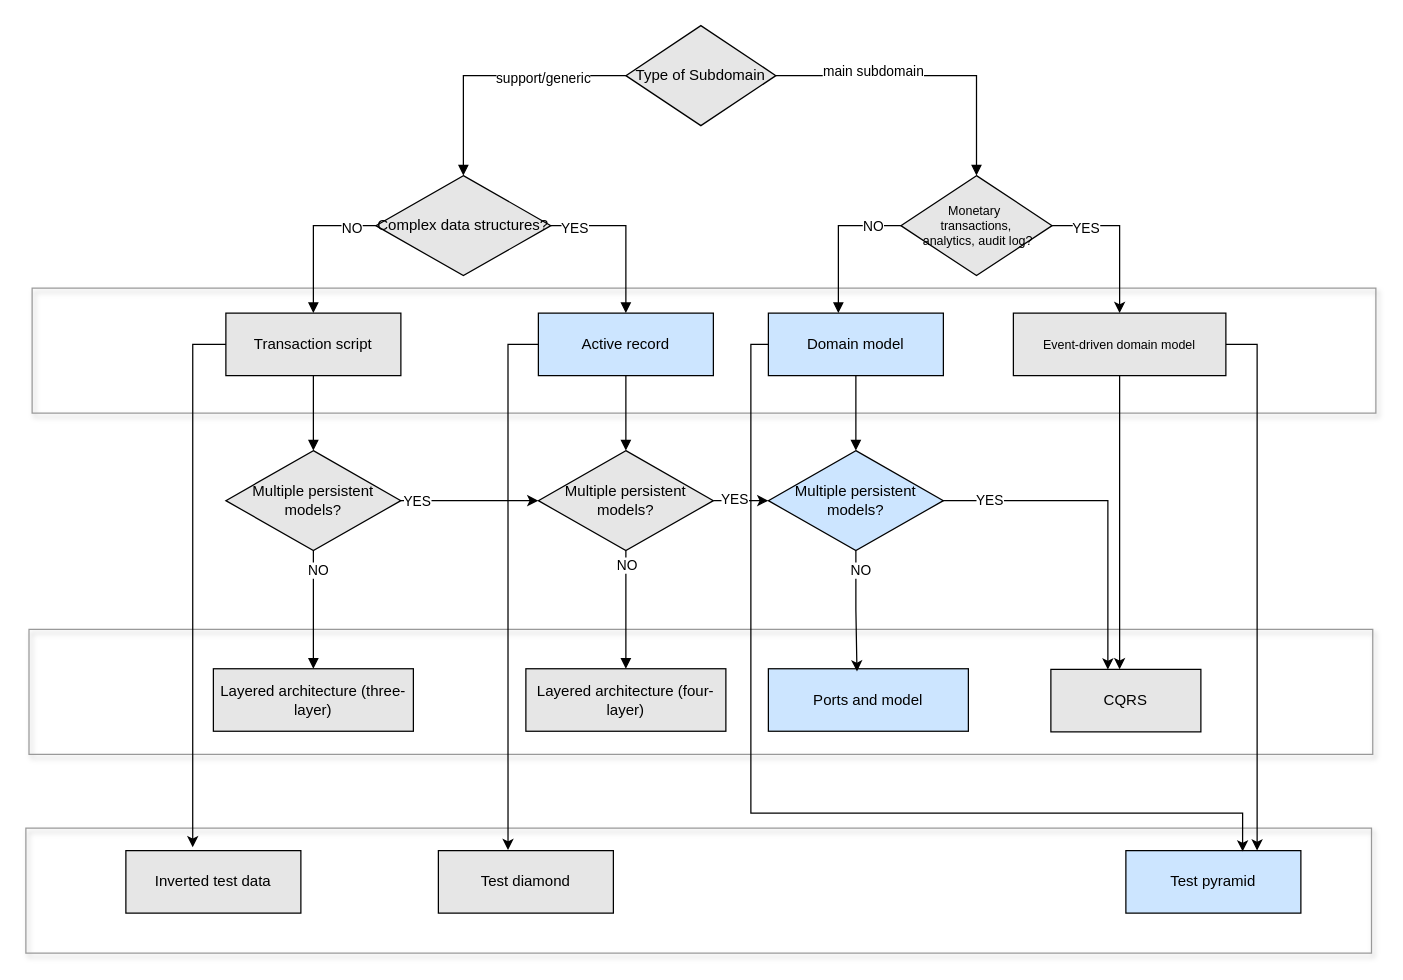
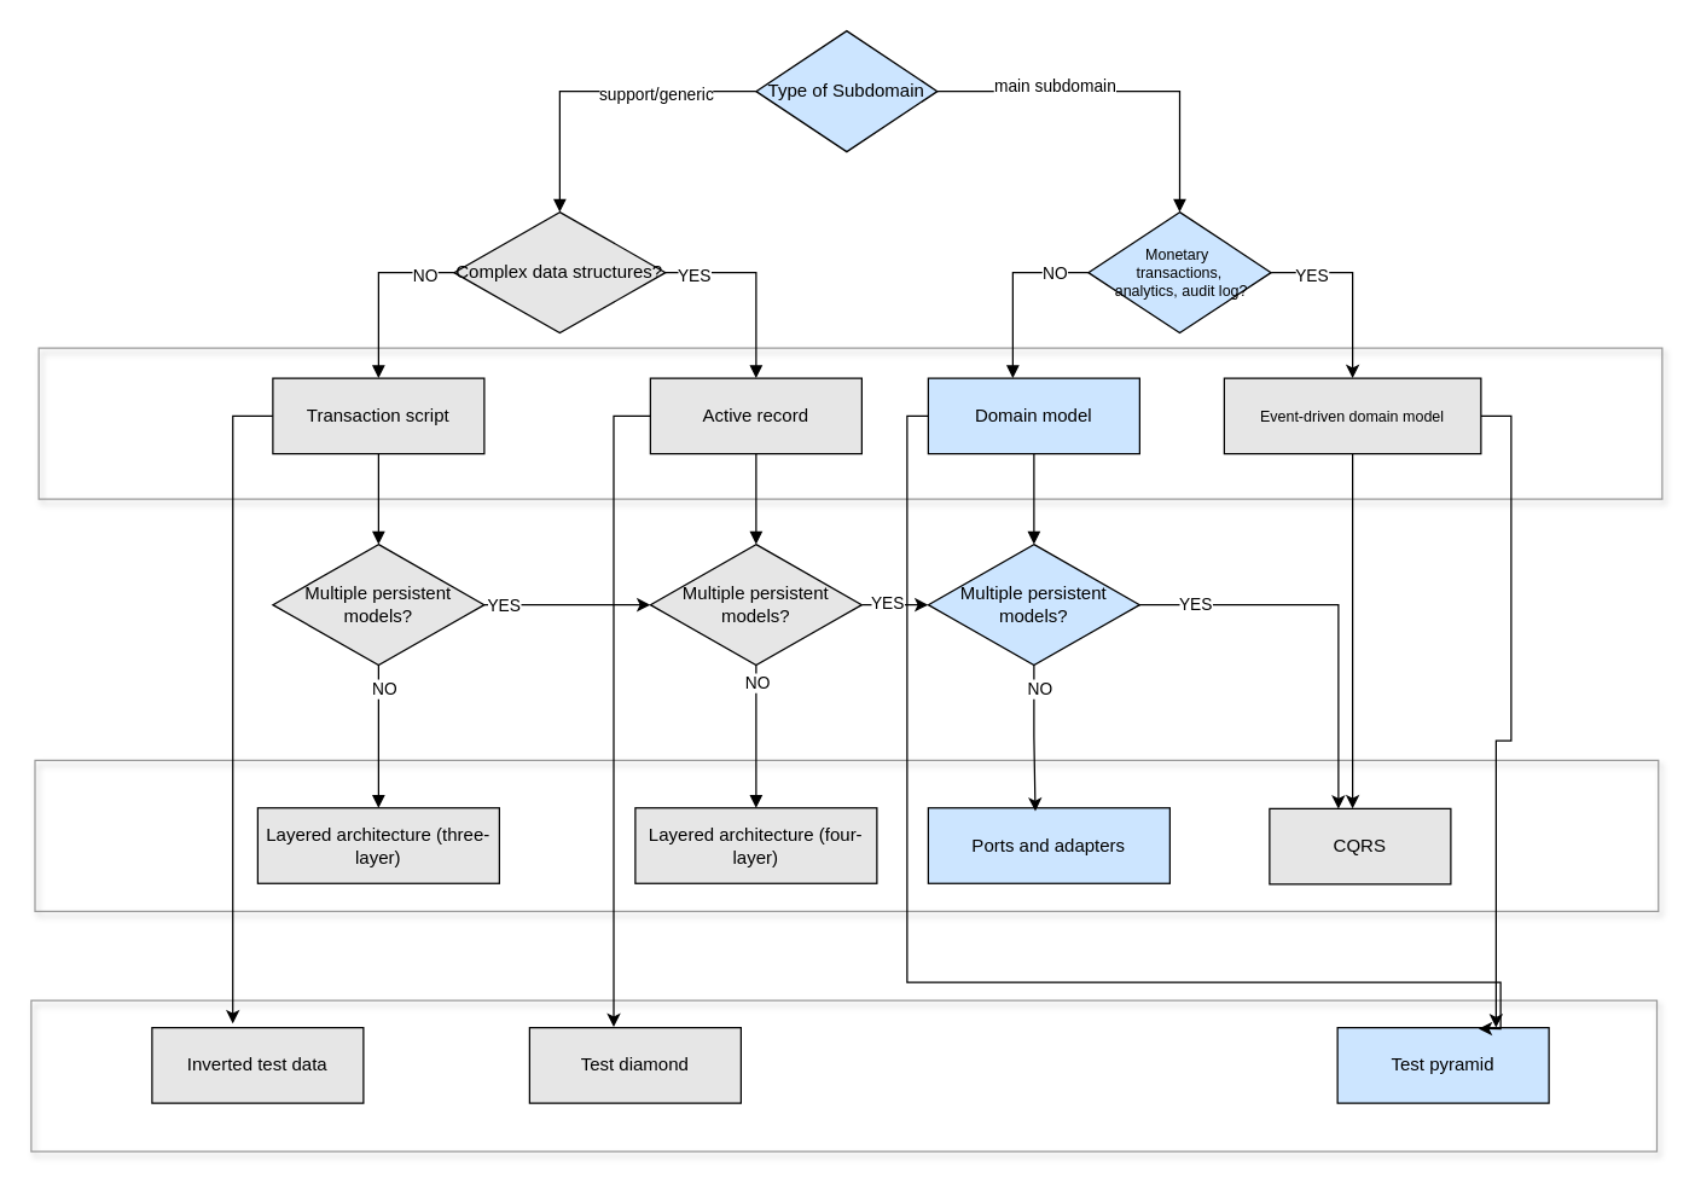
  <mxCell id="0" />
  <mxCell id="1" parent="0" />
  <mxCell id="2" value="" style="whiteSpace=wrap;html=1;fillColor=none;shadow=1;strokeColor=#999999;" vertex="1" parent="1"><mxGeometry x="20" y="662" width="1076.5" height="100" as="geometry" /></mxCell>
  <mxCell id="3" value="" style="whiteSpace=wrap;html=1;fillColor=none;shadow=1;strokeColor=#999999;" vertex="1" parent="1"><mxGeometry x="22.5" y="503" width="1075" height="100" as="geometry" /></mxCell>
  <mxCell id="4" value="" style="whiteSpace=wrap;html=1;fillColor=none;shadow=1;strokeColor=#999999;" vertex="1" parent="1"><mxGeometry x="25" y="230" width="1075" height="100" as="geometry" /></mxCell>
- <mxCell id="5" value="Type of Subdomain" style="rhombus;whiteSpace=wrap;html=1;strokeColor=#000000;fillColor=#e6e6e6;" vertex="1" parent="1"><mxGeometry x="500" y="20" width="120" height="80" as="geometry" /></mxCell>
+ <mxCell id="5" value="Type of Subdomain" style="rhombus;whiteSpace=wrap;html=1;strokeColor=#000000;fillColor=#CCE5FF;" vertex="1" parent="1"><mxGeometry x="500" y="20" width="120" height="80" as="geometry" /></mxCell>
  <mxCell id="6" value="Complex data structures?" style="rhombus;whiteSpace=wrap;html=1;strokeColor=#000000;fillColor=#E6E6E6;" vertex="1" parent="1"><mxGeometry x="300" y="140" width="140" height="80" as="geometry" /></mxCell>
  <mxCell id="7" value="Transaction script" style="rounded=0;whiteSpace=wrap;html=1;strokeColor=#000000;fillColor=#E6E6E6;" vertex="1" parent="1"><mxGeometry x="180" y="250" width="140" height="50" as="geometry" /></mxCell>
- <mxCell id="8" value="Active record" style="rounded=0;whiteSpace=wrap;html=1;strokeColor=#000000;fillColor=#cce5ff;" vertex="1" parent="1"><mxGeometry x="430" y="250" width="140" height="50" as="geometry" /></mxCell>
+ <mxCell id="8" value="Active record" style="rounded=0;whiteSpace=wrap;html=1;strokeColor=#000000;fillColor=#E6E6E6;" vertex="1" parent="1"><mxGeometry x="430" y="250" width="140" height="50" as="geometry" /></mxCell>
  <mxCell id="9" style="edgeStyle=orthogonalEdgeStyle;rounded=0;orthogonalLoop=1;jettySize=auto;html=1;exitX=1;exitY=0.5;exitDx=0;exitDy=0;entryX=0;entryY=0.5;entryDx=0;entryDy=0;" edge="1" parent="1" source="11" target="14"><mxGeometry relative="1" as="geometry" /></mxCell>
  <mxCell id="10" value="YES" style="edgeLabel;html=1;align=center;verticalAlign=middle;resizable=0;points=[];" vertex="1" connectable="0" parent="9"><mxGeometry x="-0.784" relative="1" as="geometry"><mxPoint as="offset" /></mxGeometry></mxCell>
  <mxCell id="11" value="Multiple persistent models?" style="rhombus;whiteSpace=wrap;html=1;strokeColor=#000000;fillColor=#E6E6E6;" vertex="1" parent="1"><mxGeometry x="180" y="360" width="140" height="80" as="geometry" /></mxCell>
  <mxCell id="12" style="edgeStyle=orthogonalEdgeStyle;rounded=0;orthogonalLoop=1;jettySize=auto;html=1;exitX=1;exitY=0.5;exitDx=0;exitDy=0;" edge="1" parent="1" source="14" target="28"><mxGeometry relative="1" as="geometry" /></mxCell>
  <mxCell id="13" value="YES" style="edgeLabel;html=1;align=center;verticalAlign=middle;resizable=0;points=[];" vertex="1" connectable="0" parent="12"><mxGeometry x="-0.266" y="2" relative="1" as="geometry"><mxPoint as="offset" /></mxGeometry></mxCell>
  <mxCell id="14" value="Multiple persistent models?" style="rhombus;whiteSpace=wrap;html=1;strokeColor=#000000;fillColor=#E6E6E6;" vertex="1" parent="1"><mxGeometry x="430" y="360" width="140" height="80" as="geometry" /></mxCell>
  <mxCell id="15" value="Layered architecture (three-layer)" style="rounded=0;whiteSpace=wrap;html=1;strokeColor=#000000;fillColor=#E6E6E6;" vertex="1" parent="1"><mxGeometry x="170" y="534.5" width="160" height="50" as="geometry" /></mxCell>
  <mxCell id="16" value="Layered architecture (four-layer)" style="rounded=0;whiteSpace=wrap;html=1;strokeColor=#000000;fillColor=#E6E6E6;" vertex="1" parent="1"><mxGeometry x="420" y="534.5" width="160" height="50" as="geometry" /></mxCell>
  <mxCell id="17" value="Inverted test data" style="rounded=0;whiteSpace=wrap;html=1;strokeColor=#000000;fillColor=#E6E6E6;" vertex="1" parent="1"><mxGeometry x="100" y="680" width="140" height="50" as="geometry" /></mxCell>
  <mxCell id="18" value="Test diamond" style="rounded=0;whiteSpace=wrap;html=1;strokeColor=#000000;fillColor=#E6E6E6;" vertex="1" parent="1"><mxGeometry x="350" y="680" width="140" height="50" as="geometry" /></mxCell>
  <mxCell id="19" style="edgeStyle=orthogonalEdgeStyle;rounded=0;orthogonalLoop=1;jettySize=auto;html=1;exitX=1;exitY=0.5;exitDx=0;exitDy=0;entryX=0.5;entryY=0;entryDx=0;entryDy=0;" edge="1" parent="1" source="21" target="25"><mxGeometry relative="1" as="geometry" /></mxCell>
  <mxCell id="20" value="YES" style="edgeLabel;html=1;align=center;verticalAlign=middle;resizable=0;points=[];" vertex="1" connectable="0" parent="19"><mxGeometry x="-0.581" y="-1" relative="1" as="geometry"><mxPoint as="offset" /></mxGeometry></mxCell>
- <mxCell id="21" value="Monetary&amp;nbsp;&lt;div&gt;transactions,&lt;/div&gt;&lt;div&gt;&amp;nbsp;analytics, audit log?&lt;/div&gt;" style="rhombus;whiteSpace=wrap;html=1;strokeColor=#000000;fillColor=#e6e6e6;fontSize=10;" vertex="1" parent="1"><mxGeometry x="720" y="140" width="121" height="80" as="geometry" /></mxCell>
+ <mxCell id="21" value="Monetary&amp;nbsp;&lt;div&gt;transactions,&lt;/div&gt;&lt;div&gt;&amp;nbsp;analytics, audit log?&lt;/div&gt;" style="rhombus;whiteSpace=wrap;html=1;strokeColor=#000000;fillColor=#CCE5FF;fontSize=10;" vertex="1" parent="1"><mxGeometry x="720" y="140" width="121" height="80" as="geometry" /></mxCell>
  <mxCell id="22" value="Domain model" style="rounded=0;whiteSpace=wrap;html=1;strokeColor=#000000;fillColor=#CCE5FF;" vertex="1" parent="1"><mxGeometry x="614" y="250" width="140" height="50" as="geometry" /></mxCell>
  <mxCell id="23" style="edgeStyle=orthogonalEdgeStyle;rounded=0;orthogonalLoop=1;jettySize=auto;html=1;exitX=0.5;exitY=1;exitDx=0;exitDy=0;" edge="1" parent="1" source="25" target="30"><mxGeometry relative="1" as="geometry"><Array as="points"><mxPoint x="895" y="410" /><mxPoint x="895" y="410" /></Array></mxGeometry></mxCell>
  <mxCell id="24" style="edgeStyle=orthogonalEdgeStyle;rounded=0;orthogonalLoop=1;jettySize=auto;html=1;exitX=1;exitY=0.5;exitDx=0;exitDy=0;entryX=0.75;entryY=0;entryDx=0;entryDy=0;" edge="1" parent="1" source="25" target="31"><mxGeometry relative="1" as="geometry" /></mxCell>
  <mxCell id="25" value="Event-driven domain model" style="rounded=0;whiteSpace=wrap;html=1;strokeColor=#000000;fillColor=#E6E6E6;fontSize=10;" vertex="1" parent="1"><mxGeometry x="810" y="250" width="170" height="50" as="geometry" /></mxCell>
  <mxCell id="26" style="edgeStyle=orthogonalEdgeStyle;rounded=0;orthogonalLoop=1;jettySize=auto;html=1;exitX=1;exitY=0.5;exitDx=0;exitDy=0;entryX=0.38;entryY=0.004;entryDx=0;entryDy=0;entryPerimeter=0;" edge="1" parent="1" target="30"><mxGeometry relative="1" as="geometry"><mxPoint x="740" y="400" as="sourcePoint" /><mxPoint x="886" y="440" as="targetPoint" /><Array as="points"><mxPoint x="886" y="400" /></Array></mxGeometry></mxCell>
  <mxCell id="27" value="YES" style="edgeLabel;html=1;align=center;verticalAlign=middle;resizable=0;points=[];" vertex="1" connectable="0" parent="26"><mxGeometry x="-0.647" y="1" relative="1" as="geometry"><mxPoint as="offset" /></mxGeometry></mxCell>
  <mxCell id="28" value="Multiple persistent models?" style="rhombus;whiteSpace=wrap;html=1;strokeColor=#000000;fillColor=#CCE5FF;" vertex="1" parent="1"><mxGeometry x="614" y="360" width="140" height="80" as="geometry" /></mxCell>
- <mxCell id="29" value="Ports and model" style="rounded=0;whiteSpace=wrap;html=1;strokeColor=#000000;fillColor=#CCE5FF;" vertex="1" parent="1"><mxGeometry x="614" y="534.5" width="160" height="50" as="geometry" /></mxCell>
+ <mxCell id="29" value="Ports and adapters" style="rounded=0;whiteSpace=wrap;html=1;strokeColor=#000000;fillColor=#CCE5FF;" vertex="1" parent="1"><mxGeometry x="614" y="534.5" width="160" height="50" as="geometry" /></mxCell>
  <mxCell id="30" value="CQRS" style="rounded=0;whiteSpace=wrap;html=1;strokeColor=#000000;fillColor=#E6E6E6;" vertex="1" parent="1"><mxGeometry x="840" y="535" width="120" height="50" as="geometry" /></mxCell>
- <mxCell id="31" value="Test pyramid" style="rounded=0;whiteSpace=wrap;html=1;strokeColor=#000000;fillColor=#CCE5FF;" vertex="1" parent="1"><mxGeometry x="900" y="680" width="140" height="50" as="geometry" /></mxCell>
+ <mxCell id="31" value="Test pyramid" style="rounded=0;whiteSpace=wrap;html=1;strokeColor=#000000;fillColor=#CCE5FF;" vertex="1" parent="1"><mxGeometry x="885" y="680" width="140" height="50" as="geometry" /></mxCell>
  <mxCell id="32" style="edgeStyle=orthogonalEdgeStyle;rounded=0;orthogonalLoop=1;jettySize=auto;html=1;endArrow=block;" edge="1" parent="1" source="5" target="6"><mxGeometry relative="1" as="geometry" /></mxCell>
  <mxCell id="33" value="support/generic" style="edgeLabel;html=1;align=center;verticalAlign=middle;resizable=0;points=[];" vertex="1" connectable="0" parent="32"><mxGeometry x="-0.359" y="1" relative="1" as="geometry"><mxPoint as="offset" /></mxGeometry></mxCell>
  <mxCell id="34" style="edgeStyle=orthogonalEdgeStyle;rounded=0;orthogonalLoop=1;jettySize=auto;html=1;endArrow=block;" edge="1" parent="1" source="5" target="21"><mxGeometry relative="1" as="geometry" /></mxCell>
  <mxCell id="35" value="main subdomain" style="edgeLabel;html=1;align=center;verticalAlign=middle;resizable=0;points=[];" vertex="1" connectable="0" parent="34"><mxGeometry x="-0.369" y="4" relative="1" as="geometry"><mxPoint x="1" as="offset" /></mxGeometry></mxCell>
  <mxCell id="36" style="edgeStyle=orthogonalEdgeStyle;rounded=0;html=1;endArrow=block;" edge="1" parent="1" source="6" target="7"><mxGeometry relative="1" as="geometry"><mxPoint x="280" y="180" as="targetPoint" /><Array as="points"><mxPoint x="250" y="180" /></Array></mxGeometry></mxCell>
  <mxCell id="37" value="NO" style="edgeLabel;html=1;align=center;verticalAlign=middle;resizable=0;points=[];" vertex="1" connectable="0" parent="36"><mxGeometry x="-0.667" y="1" relative="1" as="geometry"><mxPoint as="offset" /></mxGeometry></mxCell>
  <mxCell id="38" style="edgeStyle=orthogonalEdgeStyle;rounded=0;html=1;endArrow=block;" edge="1" parent="1" source="6" target="8"><mxGeometry relative="1" as="geometry"><Array as="points"><mxPoint x="500" y="180" /></Array></mxGeometry></mxCell>
  <mxCell id="39" value="YES" style="edgeLabel;html=1;align=center;verticalAlign=middle;resizable=0;points=[];" vertex="1" connectable="0" parent="38"><mxGeometry x="-0.723" y="-1" relative="1" as="geometry"><mxPoint as="offset" /></mxGeometry></mxCell>
  <mxCell id="40" style="edgeStyle=orthogonalEdgeStyle;rounded=0;html=1;endArrow=block;" edge="1" parent="1" source="7" target="11"><mxGeometry relative="1" as="geometry" /></mxCell>
  <mxCell id="41" style="edgeStyle=orthogonalEdgeStyle;rounded=0;html=1;endArrow=block;" edge="1" parent="1" source="8" target="14"><mxGeometry relative="1" as="geometry" /></mxCell>
  <mxCell id="42" style="edgeStyle=orthogonalEdgeStyle;rounded=0;html=1;endArrow=block;" edge="1" parent="1" source="11" target="15"><mxGeometry relative="1" as="geometry" /></mxCell>
  <mxCell id="43" value="NO" style="edgeLabel;html=1;align=center;verticalAlign=middle;resizable=0;points=[];" vertex="1" connectable="0" parent="42"><mxGeometry x="-0.682" y="3" relative="1" as="geometry"><mxPoint as="offset" /></mxGeometry></mxCell>
  <mxCell id="44" style="edgeStyle=orthogonalEdgeStyle;rounded=0;html=1;endArrow=block;" edge="1" parent="1" source="14" target="16"><mxGeometry relative="1" as="geometry" /></mxCell>
  <mxCell id="45" value="NO" style="edgeLabel;html=1;align=center;verticalAlign=middle;resizable=0;points=[];" vertex="1" connectable="0" parent="44"><mxGeometry x="-0.763" relative="1" as="geometry"><mxPoint as="offset" /></mxGeometry></mxCell>
  <mxCell id="46" style="edgeStyle=orthogonalEdgeStyle;rounded=0;html=1;endArrow=block;" edge="1" parent="1" source="21" target="22"><mxGeometry relative="1" as="geometry"><Array as="points"><mxPoint x="670" y="180" /></Array></mxGeometry></mxCell>
  <mxCell id="47" value="NO" style="edgeLabel;html=1;align=center;verticalAlign=middle;resizable=0;points=[];" vertex="1" connectable="0" parent="46"><mxGeometry x="-0.617" relative="1" as="geometry"><mxPoint as="offset" /></mxGeometry></mxCell>
  <mxCell id="48" style="edgeStyle=orthogonalEdgeStyle;rounded=0;html=1;endArrow=block;" edge="1" parent="1" source="22" target="28"><mxGeometry relative="1" as="geometry" /></mxCell>
  <mxCell id="49" style="edgeStyle=orthogonalEdgeStyle;rounded=0;orthogonalLoop=1;jettySize=auto;html=1;exitX=0.5;exitY=1;exitDx=0;exitDy=0;entryX=0.443;entryY=0.043;entryDx=0;entryDy=0;entryPerimeter=0;" edge="1" parent="1" source="28" target="29"><mxGeometry relative="1" as="geometry" /></mxCell>
  <mxCell id="50" value="NO" style="edgeLabel;html=1;align=center;verticalAlign=middle;resizable=0;points=[];" vertex="1" connectable="0" parent="49"><mxGeometry x="-0.692" y="3" relative="1" as="geometry"><mxPoint as="offset" /></mxGeometry></mxCell>
  <mxCell id="51" style="edgeStyle=orthogonalEdgeStyle;rounded=0;orthogonalLoop=1;jettySize=auto;html=1;exitX=0;exitY=0.5;exitDx=0;exitDy=0;entryX=0.382;entryY=-0.053;entryDx=0;entryDy=0;entryPerimeter=0;" edge="1" parent="1" source="7" target="17"><mxGeometry relative="1" as="geometry" /></mxCell>
  <mxCell id="52" style="edgeStyle=orthogonalEdgeStyle;rounded=0;orthogonalLoop=1;jettySize=auto;html=1;exitX=0;exitY=0.5;exitDx=0;exitDy=0;entryX=0.398;entryY=-0.009;entryDx=0;entryDy=0;entryPerimeter=0;" edge="1" parent="1" source="8" target="18"><mxGeometry relative="1" as="geometry" /></mxCell>
  <mxCell id="53" style="edgeStyle=orthogonalEdgeStyle;rounded=0;orthogonalLoop=1;jettySize=auto;html=1;exitX=0;exitY=0.5;exitDx=0;exitDy=0;entryX=0.667;entryY=0.013;entryDx=0;entryDy=0;entryPerimeter=0;" edge="1" parent="1" source="22" target="31"><mxGeometry relative="1" as="geometry"><Array as="points"><mxPoint x="600" y="275" /><mxPoint x="600" y="650" /><mxPoint x="993" y="650" /></Array></mxGeometry></mxCell>
